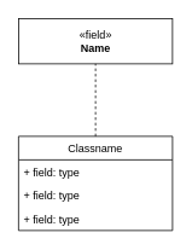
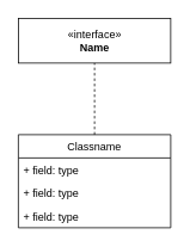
  <mxCell id="0" />
  <mxCell id="1" parent="0" />
- <mxCell id="2" value="&amp;laquo;field&amp;raquo;&lt;br&gt;&lt;b&gt;Name&lt;/b&gt;" style="html=1;" vertex="1" parent="1"><mxGeometry x="20" y="20" width="170" height="50" as="geometry" /></mxCell>
+ <mxCell id="2" value="&amp;laquo;interface&amp;raquo;&lt;br&gt;&lt;b&gt;Name&lt;/b&gt;" style="html=1;" vertex="1" parent="1"><mxGeometry x="20" y="20" width="170" height="50" as="geometry" /></mxCell>
  <mxCell id="3" value="Classname" style="swimlane;fontStyle=0;childLayout=stackLayout;horizontal=1;startSize=26;fillColor=none;horizontalStack=0;resizeParent=1;resizeParentMax=0;resizeLast=0;collapsible=1;marginBottom=0;" vertex="1" parent="1"><mxGeometry x="20" y="150" width="170" height="104" as="geometry" /></mxCell>
  <mxCell id="4" value="+ field: type" style="text;strokeColor=none;fillColor=none;align=left;verticalAlign=top;spacingLeft=4;spacingRight=4;overflow=hidden;rotatable=0;points=[[0,0.5],[1,0.5]];portConstraint=eastwest;" vertex="1" parent="3"><mxGeometry y="26" width="170" height="26" as="geometry" /></mxCell>
  <mxCell id="5" value="+ field: type" style="text;strokeColor=none;fillColor=none;align=left;verticalAlign=top;spacingLeft=4;spacingRight=4;overflow=hidden;rotatable=0;points=[[0,0.5],[1,0.5]];portConstraint=eastwest;" vertex="1" parent="3"><mxGeometry y="52" width="170" height="26" as="geometry" /></mxCell>
  <mxCell id="6" value="+ field: type" style="text;strokeColor=none;fillColor=none;align=left;verticalAlign=top;spacingLeft=4;spacingRight=4;overflow=hidden;rotatable=0;points=[[0,0.5],[1,0.5]];portConstraint=eastwest;" vertex="1" parent="3"><mxGeometry y="78" width="170" height="26" as="geometry" /></mxCell>
  <mxCell id="7" value="" style="endArrow=none;dashed=1;endFill=0;endSize=12;html=1;exitX=0.5;exitY=0;exitDx=0;exitDy=0;entryX=0.5;entryY=1;entryDx=0;entryDy=0;" edge="1" parent="1" source="3" target="2"><mxGeometry width="160" relative="1" as="geometry"><mxPoint x="240" y="400" as="sourcePoint" /><mxPoint x="400" y="400" as="targetPoint" /></mxGeometry></mxCell>
